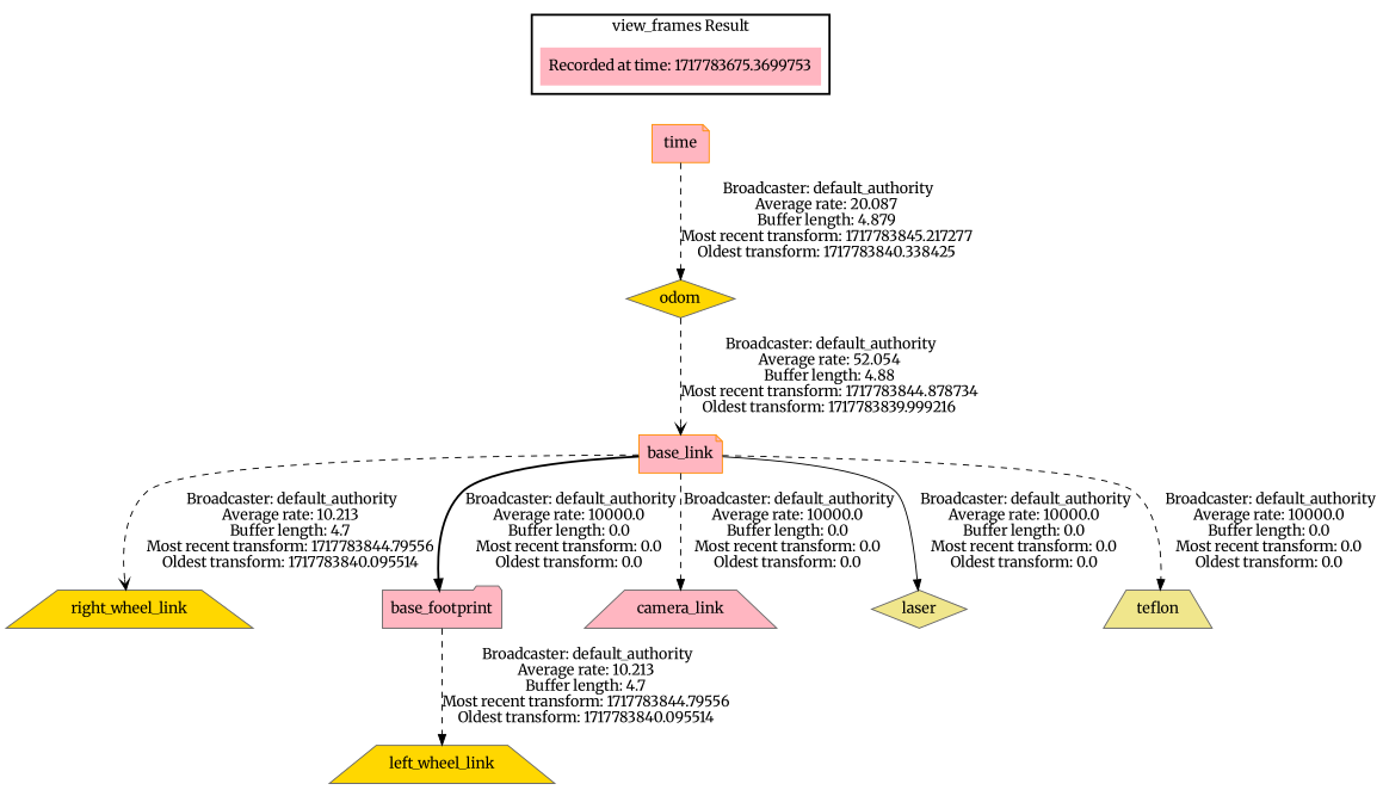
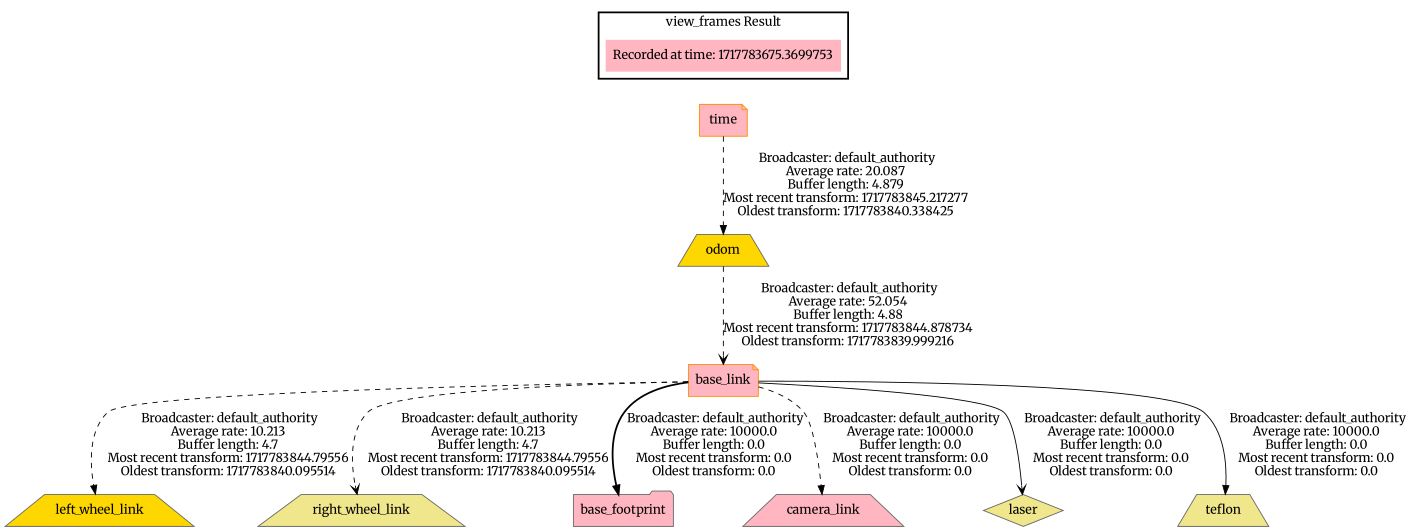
  digraph {
    fontname=Merriweather
    node [color=gray40 fillcolor=lightpink fontname=Merriweather shape=trapezium style=filled]
    edge [fontname=Merriweather style=dashed arrowhead=normal]
    "Recorded at time: 1717783675.3699753" [color=darkorange shape=plaintext]
    n2 [color=darkorange label=time shape=note]
-   odom [fillcolor=gold shape=diamond]
+   odom [fillcolor=gold]
    base_link [color=darkorange shape=note]
    left_wheel_link [fillcolor=gold]
-   right_wheel_link [fillcolor=gold]
+   right_wheel_link [fillcolor=khaki]
    base_footprint [shape=folder]
    camera_link
    laser [fillcolor=khaki shape=diamond]
    teflon [fillcolor=khaki]
    subgraph cluster_1 {
      color=black
      label="view_frames Result"
      style=bold
      "Recorded at time: 1717783675.3699753"
    }
    "Recorded at time: 1717783675.3699753" -> n2 [style=invis arrowhead=""]
    n2 -> odom [label=" Broadcaster: default_authority\nAverage rate: 20.087\nBuffer length: 4.879\nMost recent transform: 1717783845.217277\nOldest transform: 1717783840.338425\n"]
    odom -> base_link [arrowhead=vee label=" Broadcaster: default_authority\nAverage rate: 52.054\nBuffer length: 4.88\nMost recent transform: 1717783844.878734\nOldest transform: 1717783839.999216\n"]
-   base_footprint -> left_wheel_link [label=" Broadcaster: default_authority\nAverage rate: 10.213\nBuffer length: 4.7\nMost recent transform: 1717783844.79556\nOldest transform: 1717783840.095514\n"]
+   base_link -> left_wheel_link [label=" Broadcaster: default_authority\nAverage rate: 10.213\nBuffer length: 4.7\nMost recent transform: 1717783844.79556\nOldest transform: 1717783840.095514\n"]
    base_link -> right_wheel_link [arrowhead=vee label=" Broadcaster: default_authority\nAverage rate: 10.213\nBuffer length: 4.7\nMost recent transform: 1717783844.79556\nOldest transform: 1717783840.095514\n"]
    base_link -> base_footprint [label=" Broadcaster: default_authority\nAverage rate: 10000.0\nBuffer length: 0.0\nMost recent transform: 0.0\nOldest transform: 0.0\n" style=bold]
    base_link -> camera_link [label=" Broadcaster: default_authority\nAverage rate: 10000.0\nBuffer length: 0.0\nMost recent transform: 0.0\nOldest transform: 0.0\n"]
-   base_link -> laser [label=" Broadcaster: default_authority\nAverage rate: 10000.0\nBuffer length: 0.0\nMost recent transform: 0.0\nOldest transform: 0.0\n" style=solid]
-   base_link -> teflon [label=" Broadcaster: default_authority\nAverage rate: 10000.0\nBuffer length: 0.0\nMost recent transform: 0.0\nOldest transform: 0.0\n"]
+   base_link -> laser [arrowhead=vee label=" Broadcaster: default_authority\nAverage rate: 10000.0\nBuffer length: 0.0\nMost recent transform: 0.0\nOldest transform: 0.0\n" style=solid]
+   base_link -> teflon [label=" Broadcaster: default_authority\nAverage rate: 10000.0\nBuffer length: 0.0\nMost recent transform: 0.0\nOldest transform: 0.0\n" style=solid]
  }
